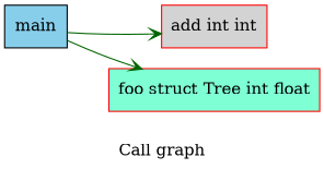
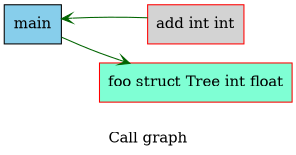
  digraph {
    label="Call graph"
    rankdir=LR
    node [color=red shape=record style=filled]
    edge [arrowhead=vee color=darkgreen style=solid]
    n1 [color=black fillcolor=skyblue label="{main  }"]
    n2 [fillcolor=lightgrey label="{add  int  int  }"]
    n3 [fillcolor=aquamarine label="{foo  struct Tree  int  float  }"]
-   n1 -> n2
+   n2 -> n1
    n1 -> n3
  }
